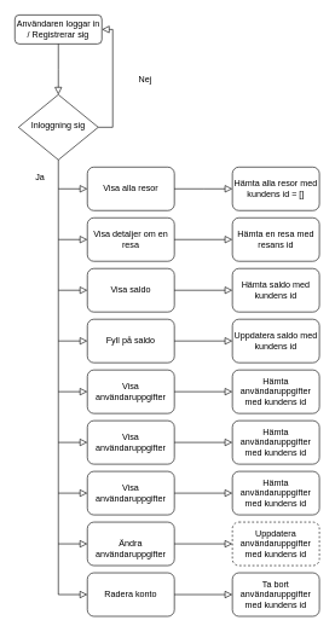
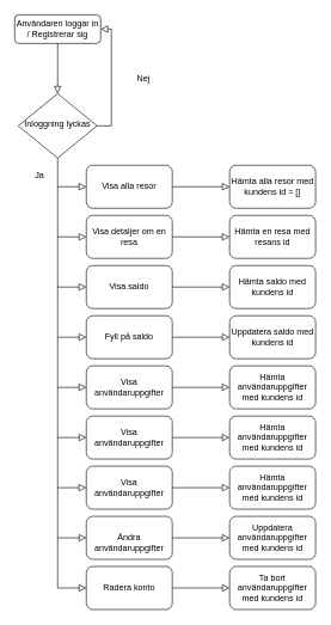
  <mxCell id="0" />
  <mxCell id="1" parent="0" />
  <mxCell id="2" value="Användaren loggar in / Registrerar sig" style="rounded=1;whiteSpace=wrap;html=1;fontSize=12;glass=0;strokeWidth=1;shadow=0;" parent="1" vertex="1"><mxGeometry x="20" y="20" width="120" height="40" as="geometry" /></mxCell>
- <mxCell id="3" value="Inloggning sig" style="rhombus;whiteSpace=wrap;html=1;shadow=0;fontFamily=Helvetica;fontSize=12;align=center;strokeWidth=1;spacing=6;spacingTop=-4;" parent="1" vertex="1"><mxGeometry x="25" y="130" width="110" height="90" as="geometry" /></mxCell>
+ <mxCell id="3" value="Inloggning lyckas" style="rhombus;whiteSpace=wrap;html=1;shadow=0;fontFamily=Helvetica;fontSize=12;align=center;strokeWidth=1;spacing=6;spacingTop=-4;" parent="1" vertex="1"><mxGeometry x="25" y="130" width="110" height="90" as="geometry" /></mxCell>
  <mxCell id="4" value="" style="rounded=0;html=1;jettySize=auto;orthogonalLoop=1;fontSize=11;endArrow=block;endFill=0;endSize=8;strokeWidth=1;shadow=0;labelBackgroundColor=none;edgeStyle=orthogonalEdgeStyle;exitX=0.5;exitY=1;exitDx=0;exitDy=0;entryX=0;entryY=0.5;entryDx=0;entryDy=0;" parent="1" source="3" target="9" edge="1"><mxGeometry relative="1" as="geometry"><mxPoint x="90" y="320" as="sourcePoint" /><mxPoint x="80" y="270" as="targetPoint" /></mxGeometry></mxCell>
  <mxCell id="5" value="" style="rounded=0;html=1;jettySize=auto;orthogonalLoop=1;fontSize=11;endArrow=block;endFill=0;endSize=8;strokeWidth=1;shadow=0;labelBackgroundColor=none;edgeStyle=orthogonalEdgeStyle;exitX=1;exitY=0.5;exitDx=0;exitDy=0;entryX=1;entryY=0.5;entryDx=0;entryDy=0;" parent="1" source="3" target="2" edge="1"><mxGeometry relative="1" as="geometry"><mxPoint x="90" y="230" as="sourcePoint" /><mxPoint x="90" y="280" as="targetPoint" /></mxGeometry></mxCell>
  <mxCell id="6" value="" style="rounded=0;html=1;jettySize=auto;orthogonalLoop=1;fontSize=11;endArrow=block;endFill=0;endSize=8;strokeWidth=1;shadow=0;labelBackgroundColor=none;edgeStyle=orthogonalEdgeStyle;exitX=0.5;exitY=1;exitDx=0;exitDy=0;" parent="1" source="2" edge="1"><mxGeometry relative="1" as="geometry"><mxPoint x="90" y="230" as="sourcePoint" /><mxPoint x="80" y="130" as="targetPoint" /></mxGeometry></mxCell>
  <mxCell id="7" value="Ja" style="text;html=1;strokeColor=none;fillColor=none;align=center;verticalAlign=middle;whiteSpace=wrap;rounded=0;" parent="1" vertex="1"><mxGeometry x="40" y="230" width="30" height="30" as="geometry" /></mxCell>
  <mxCell id="8" value="Nej" style="text;html=1;strokeColor=none;fillColor=none;align=center;verticalAlign=middle;whiteSpace=wrap;rounded=0;" parent="1" vertex="1"><mxGeometry x="170" y="95" width="60" height="30" as="geometry" /></mxCell>
  <mxCell id="9" value="Visa alla resor" style="rounded=1;whiteSpace=wrap;html=1;" parent="1" vertex="1"><mxGeometry x="120" y="230" width="120" height="60" as="geometry" /></mxCell>
  <mxCell id="10" value="Visa detaljer om en resa" style="rounded=1;whiteSpace=wrap;html=1;" parent="1" vertex="1"><mxGeometry x="120" y="300" width="120" height="60" as="geometry" /></mxCell>
  <mxCell id="11" value="Visa saldo" style="rounded=1;whiteSpace=wrap;html=1;" parent="1" vertex="1"><mxGeometry x="120" y="370" width="120" height="60" as="geometry" /></mxCell>
  <mxCell id="12" value="Fyll på saldo" style="rounded=1;whiteSpace=wrap;html=1;" parent="1" vertex="1"><mxGeometry x="120" y="440" width="120" height="60" as="geometry" /></mxCell>
  <mxCell id="13" value="" style="rounded=0;html=1;jettySize=auto;orthogonalLoop=1;fontSize=11;endArrow=block;endFill=0;endSize=8;strokeWidth=1;shadow=0;labelBackgroundColor=none;edgeStyle=orthogonalEdgeStyle;entryX=0;entryY=0.5;entryDx=0;entryDy=0;" parent="1" target="10" edge="1"><mxGeometry relative="1" as="geometry"><mxPoint x="80" y="260" as="sourcePoint" /><mxPoint x="130" y="270" as="targetPoint" /><Array as="points"><mxPoint x="80" y="330" /></Array></mxGeometry></mxCell>
  <mxCell id="14" value="" style="rounded=0;html=1;jettySize=auto;orthogonalLoop=1;fontSize=11;endArrow=block;endFill=0;endSize=8;strokeWidth=1;shadow=0;labelBackgroundColor=none;edgeStyle=orthogonalEdgeStyle;entryX=0;entryY=0.5;entryDx=0;entryDy=0;" parent="1" target="11" edge="1"><mxGeometry relative="1" as="geometry"><mxPoint x="80" y="330" as="sourcePoint" /><mxPoint x="130" y="340" as="targetPoint" /><Array as="points"><mxPoint x="80" y="400" /></Array></mxGeometry></mxCell>
  <mxCell id="15" value="" style="rounded=0;html=1;jettySize=auto;orthogonalLoop=1;fontSize=11;endArrow=block;endFill=0;endSize=8;strokeWidth=1;shadow=0;labelBackgroundColor=none;edgeStyle=orthogonalEdgeStyle;entryX=0;entryY=0.5;entryDx=0;entryDy=0;" parent="1" target="12" edge="1"><mxGeometry relative="1" as="geometry"><mxPoint x="80" y="400" as="sourcePoint" /><mxPoint x="140" y="350" as="targetPoint" /><Array as="points"><mxPoint x="80" y="470" /></Array></mxGeometry></mxCell>
  <mxCell id="16" value="" style="rounded=0;html=1;jettySize=auto;orthogonalLoop=1;fontSize=11;endArrow=block;endFill=0;endSize=8;strokeWidth=1;shadow=0;labelBackgroundColor=none;edgeStyle=orthogonalEdgeStyle;exitX=1;exitY=0.5;exitDx=0;exitDy=0;" parent="1" source="9" edge="1"><mxGeometry relative="1" as="geometry"><mxPoint x="90" y="70" as="sourcePoint" /><mxPoint x="320" y="260" as="targetPoint" /></mxGeometry></mxCell>
  <mxCell id="17" value="Hämta alla resor med kundens id = []" style="rounded=1;whiteSpace=wrap;html=1;" parent="1" vertex="1"><mxGeometry x="320" y="230" width="120" height="60" as="geometry" /></mxCell>
  <mxCell id="18" value="" style="rounded=0;html=1;jettySize=auto;orthogonalLoop=1;fontSize=11;endArrow=block;endFill=0;endSize=8;strokeWidth=1;shadow=0;labelBackgroundColor=none;edgeStyle=orthogonalEdgeStyle;exitX=1;exitY=0.5;exitDx=0;exitDy=0;" parent="1" edge="1"><mxGeometry relative="1" as="geometry"><mxPoint x="240" y="330" as="sourcePoint" /><mxPoint x="320" y="330" as="targetPoint" /></mxGeometry></mxCell>
  <mxCell id="19" value="Hämta en resa med resans id" style="rounded=1;whiteSpace=wrap;html=1;" parent="1" vertex="1"><mxGeometry x="320" y="300" width="120" height="60" as="geometry" /></mxCell>
  <mxCell id="20" value="" style="rounded=0;html=1;jettySize=auto;orthogonalLoop=1;fontSize=11;endArrow=block;endFill=0;endSize=8;strokeWidth=1;shadow=0;labelBackgroundColor=none;edgeStyle=orthogonalEdgeStyle;exitX=1;exitY=0.5;exitDx=0;exitDy=0;" parent="1" edge="1"><mxGeometry relative="1" as="geometry"><mxPoint x="240" y="400" as="sourcePoint" /><mxPoint x="320" y="400" as="targetPoint" /></mxGeometry></mxCell>
  <mxCell id="21" value="Hämta saldo med kundens id&lt;span style=&quot;color: rgba(0, 0, 0, 0); font-family: monospace; font-size: 0px; text-align: start;&quot;&gt;%3CmxGraphModel%3E%3Croot%3E%3CmxCell%20id%3D%220%22%2F%3E%3CmxCell%20id%3D%221%22%20parent%3D%220%22%2F%3E%3CmxCell%20id%3D%222%22%20value%3D%22%22%20style%3D%22rounded%3D0%3Bhtml%3D1%3BjettySize%3Dauto%3BorthogonalLoop%3D1%3BfontSize%3D11%3BendArrow%3Dblock%3BendFill%3D0%3BendSize%3D8%3BstrokeWidth%3D1%3Bshadow%3D0%3BlabelBackgroundColor%3Dnone%3BedgeStyle%3DorthogonalEdgeStyle%3BexitX%3D1%3BexitY%3D0.5%3BexitDx%3D0%3BexitDy%3D0%3B%22%20edge%3D%221%22%20parent%3D%221%22%3E%3CmxGeometry%20relative%3D%221%22%20as%3D%22geometry%22%3E%3CmxPoint%20x%3D%22400%22%20y%3D%22320%22%20as%3D%22sourcePoint%22%2F%3E%3CmxPoint%20x%3D%22480%22%20y%3D%22320%22%20as%3D%22targetPoint%22%2F%3E%3C%2FmxGeometry%3E%3C%2FmxCell%3E%3CmxCell%20id%3D%223%22%20value%3D%22H%C3%A4mta%20alla%20resor%20med%20kundens%20id%20%3D%20%5B%5D%22%20style%3D%22rounded%3D1%3BwhiteSpace%3Dwrap%3Bhtml%3D1%3B%22%20vertex%3D%221%22%20parent%3D%221%22%3E%3CmxGeometry%20x%3D%22480%22%20y%3D%22290%22%20width%3D%22120%22%20height%3D%2260%22%20as%3D%22geometry%22%2F%3E%3C%2FmxCell%3E%3C%2Froot%3E%3C%2FmxGraphModel%3E&lt;/span&gt;" style="rounded=1;whiteSpace=wrap;html=1;" parent="1" vertex="1"><mxGeometry x="320" y="370" width="120" height="60" as="geometry" /></mxCell>
  <mxCell id="22" value="" style="rounded=0;html=1;jettySize=auto;orthogonalLoop=1;fontSize=11;endArrow=block;endFill=0;endSize=8;strokeWidth=1;shadow=0;labelBackgroundColor=none;edgeStyle=orthogonalEdgeStyle;exitX=1;exitY=0.5;exitDx=0;exitDy=0;" parent="1" edge="1"><mxGeometry relative="1" as="geometry"><mxPoint x="240" y="470" as="sourcePoint" /><mxPoint x="320" y="470" as="targetPoint" /></mxGeometry></mxCell>
  <mxCell id="23" value="Uppdatera saldo med kundens id" style="rounded=1;whiteSpace=wrap;html=1;" parent="1" vertex="1"><mxGeometry x="320" y="440" width="120" height="60" as="geometry" /></mxCell>
  <mxCell id="24" value="Visa användaruppgifter" style="rounded=1;whiteSpace=wrap;html=1;" parent="1" vertex="1"><mxGeometry x="120" y="510" width="120" height="60" as="geometry" /></mxCell>
  <mxCell id="25" value="" style="rounded=0;html=1;jettySize=auto;orthogonalLoop=1;fontSize=11;endArrow=block;endFill=0;endSize=8;strokeWidth=1;shadow=0;labelBackgroundColor=none;edgeStyle=orthogonalEdgeStyle;entryX=0;entryY=0.5;entryDx=0;entryDy=0;" parent="1" target="24" edge="1"><mxGeometry relative="1" as="geometry"><mxPoint x="80" y="470" as="sourcePoint" /><mxPoint x="140" y="420" as="targetPoint" /><Array as="points"><mxPoint x="80" y="540" /></Array></mxGeometry></mxCell>
  <mxCell id="26" value="" style="rounded=0;html=1;jettySize=auto;orthogonalLoop=1;fontSize=11;endArrow=block;endFill=0;endSize=8;strokeWidth=1;shadow=0;labelBackgroundColor=none;edgeStyle=orthogonalEdgeStyle;exitX=1;exitY=0.5;exitDx=0;exitDy=0;" parent="1" edge="1"><mxGeometry relative="1" as="geometry"><mxPoint x="240" y="540" as="sourcePoint" /><mxPoint x="320" y="540" as="targetPoint" /></mxGeometry></mxCell>
  <mxCell id="27" value="Hämta användaruppgifter med kundens id" style="rounded=1;whiteSpace=wrap;html=1;" parent="1" vertex="1"><mxGeometry x="320" y="510" width="120" height="60" as="geometry" /></mxCell>
  <mxCell id="28" value="Visa användaruppgifter" style="rounded=1;whiteSpace=wrap;html=1;" parent="1" vertex="1"><mxGeometry x="120" y="580" width="120" height="60" as="geometry" /></mxCell>
  <mxCell id="29" value="" style="rounded=0;html=1;jettySize=auto;orthogonalLoop=1;fontSize=11;endArrow=block;endFill=0;endSize=8;strokeWidth=1;shadow=0;labelBackgroundColor=none;edgeStyle=orthogonalEdgeStyle;entryX=0;entryY=0.5;entryDx=0;entryDy=0;" parent="1" target="28" edge="1"><mxGeometry relative="1" as="geometry"><mxPoint x="80" y="540" as="sourcePoint" /><mxPoint x="140" y="490" as="targetPoint" /><Array as="points"><mxPoint x="80" y="610" /></Array></mxGeometry></mxCell>
  <mxCell id="30" value="Hämta användaruppgifter med kundens id" style="rounded=1;whiteSpace=wrap;html=1;" parent="1" vertex="1"><mxGeometry x="320" y="580" width="120" height="60" as="geometry" /></mxCell>
  <mxCell id="31" value="" style="rounded=0;html=1;jettySize=auto;orthogonalLoop=1;fontSize=11;endArrow=block;endFill=0;endSize=8;strokeWidth=1;shadow=0;labelBackgroundColor=none;edgeStyle=orthogonalEdgeStyle;exitX=1;exitY=0.5;exitDx=0;exitDy=0;entryX=0;entryY=0.5;entryDx=0;entryDy=0;" parent="1" source="28" target="30" edge="1"><mxGeometry relative="1" as="geometry"><mxPoint x="250" y="550" as="sourcePoint" /><mxPoint x="330" y="550" as="targetPoint" /></mxGeometry></mxCell>
  <mxCell id="32" value="Visa användaruppgifter" style="rounded=1;whiteSpace=wrap;html=1;" parent="1" vertex="1"><mxGeometry x="120" y="650" width="120" height="60" as="geometry" /></mxCell>
  <mxCell id="33" value="" style="rounded=0;html=1;jettySize=auto;orthogonalLoop=1;fontSize=11;endArrow=block;endFill=0;endSize=8;strokeWidth=1;shadow=0;labelBackgroundColor=none;edgeStyle=orthogonalEdgeStyle;entryX=0;entryY=0.5;entryDx=0;entryDy=0;" parent="1" target="32" edge="1"><mxGeometry relative="1" as="geometry"><mxPoint x="80" y="610" as="sourcePoint" /><mxPoint x="140" y="560" as="targetPoint" /><Array as="points"><mxPoint x="80" y="680" /></Array></mxGeometry></mxCell>
  <mxCell id="34" value="Hämta användaruppgifter med kundens id" style="rounded=1;whiteSpace=wrap;html=1;" parent="1" vertex="1"><mxGeometry x="320" y="650" width="120" height="60" as="geometry" /></mxCell>
  <mxCell id="35" value="" style="rounded=0;html=1;jettySize=auto;orthogonalLoop=1;fontSize=11;endArrow=block;endFill=0;endSize=8;strokeWidth=1;shadow=0;labelBackgroundColor=none;edgeStyle=orthogonalEdgeStyle;exitX=1;exitY=0.5;exitDx=0;exitDy=0;entryX=0;entryY=0.5;entryDx=0;entryDy=0;" parent="1" source="32" target="34" edge="1"><mxGeometry relative="1" as="geometry"><mxPoint x="250" y="620" as="sourcePoint" /><mxPoint x="330" y="620" as="targetPoint" /></mxGeometry></mxCell>
  <mxCell id="36" value="&lt;br&gt;Ändra användaruppgifter" style="rounded=1;whiteSpace=wrap;html=1;" parent="1" vertex="1"><mxGeometry x="120" y="720" width="120" height="60" as="geometry" /></mxCell>
  <mxCell id="37" value="" style="rounded=0;html=1;jettySize=auto;orthogonalLoop=1;fontSize=11;endArrow=block;endFill=0;endSize=8;strokeWidth=1;shadow=0;labelBackgroundColor=none;edgeStyle=orthogonalEdgeStyle;entryX=0;entryY=0.5;entryDx=0;entryDy=0;" parent="1" target="36" edge="1"><mxGeometry relative="1" as="geometry"><mxPoint x="80" y="680" as="sourcePoint" /><mxPoint x="140" y="630" as="targetPoint" /><Array as="points"><mxPoint x="80" y="750" /></Array></mxGeometry></mxCell>
- <mxCell id="38" value="Uppdatera användaruppgifter med kundens id" style="rounded=1;whiteSpace=wrap;html=1;dashed=1;" parent="1" vertex="1"><mxGeometry x="320" y="720" width="120" height="60" as="geometry" /></mxCell>
+ <mxCell id="38" value="Uppdatera användaruppgifter med kundens id" style="rounded=1;whiteSpace=wrap;html=1;" parent="1" vertex="1"><mxGeometry x="320" y="720" width="120" height="60" as="geometry" /></mxCell>
  <mxCell id="39" value="" style="rounded=0;html=1;jettySize=auto;orthogonalLoop=1;fontSize=11;endArrow=block;endFill=0;endSize=8;strokeWidth=1;shadow=0;labelBackgroundColor=none;edgeStyle=orthogonalEdgeStyle;exitX=1;exitY=0.5;exitDx=0;exitDy=0;entryX=0;entryY=0.5;entryDx=0;entryDy=0;" parent="1" source="36" target="38" edge="1"><mxGeometry relative="1" as="geometry"><mxPoint x="250" y="690" as="sourcePoint" /><mxPoint x="330" y="690" as="targetPoint" /></mxGeometry></mxCell>
  <mxCell id="40" value="Radera konto" style="rounded=1;whiteSpace=wrap;html=1;" parent="1" vertex="1"><mxGeometry x="120" y="790" width="120" height="60" as="geometry" /></mxCell>
  <mxCell id="41" value="" style="rounded=0;html=1;jettySize=auto;orthogonalLoop=1;fontSize=11;endArrow=block;endFill=0;endSize=8;strokeWidth=1;shadow=0;labelBackgroundColor=none;edgeStyle=orthogonalEdgeStyle;entryX=0;entryY=0.5;entryDx=0;entryDy=0;" parent="1" target="40" edge="1"><mxGeometry relative="1" as="geometry"><mxPoint x="80" y="750" as="sourcePoint" /><mxPoint x="140" y="700" as="targetPoint" /><Array as="points"><mxPoint x="80" y="820" /></Array></mxGeometry></mxCell>
  <mxCell id="42" value="Ta bort användaruppgifter med kundens id" style="rounded=1;whiteSpace=wrap;html=1;" parent="1" vertex="1"><mxGeometry x="320" y="790" width="120" height="60" as="geometry" /></mxCell>
  <mxCell id="43" value="" style="rounded=0;html=1;jettySize=auto;orthogonalLoop=1;fontSize=11;endArrow=block;endFill=0;endSize=8;strokeWidth=1;shadow=0;labelBackgroundColor=none;edgeStyle=orthogonalEdgeStyle;exitX=1;exitY=0.5;exitDx=0;exitDy=0;entryX=0;entryY=0.5;entryDx=0;entryDy=0;" parent="1" source="40" target="42" edge="1"><mxGeometry relative="1" as="geometry"><mxPoint x="250" y="760" as="sourcePoint" /><mxPoint x="330" y="760" as="targetPoint" /></mxGeometry></mxCell>
